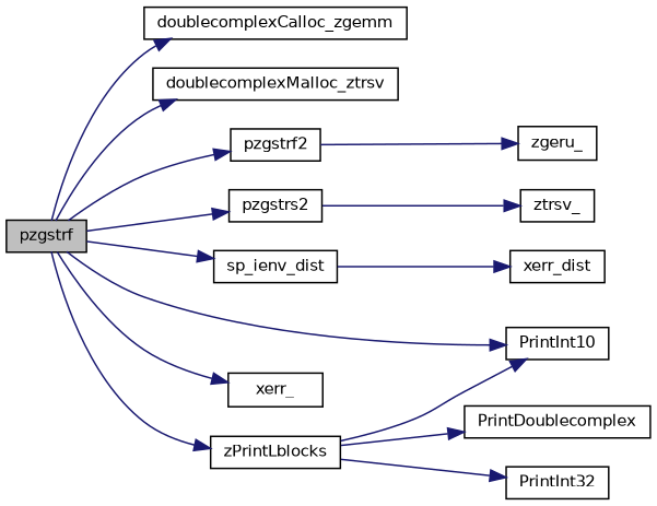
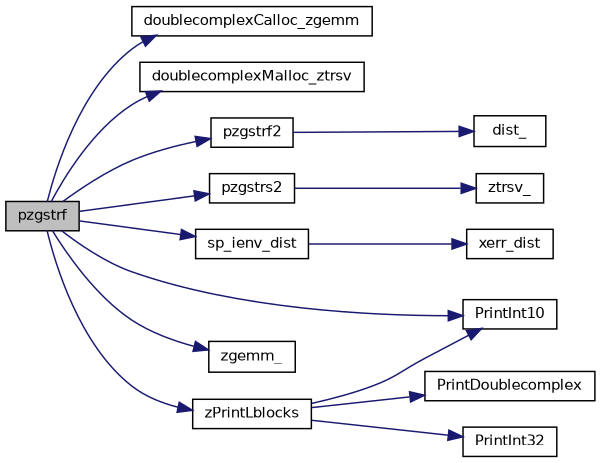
  digraph {
    rankdir=LR
    node [color=black fillcolor=white fontname=Helvetica fontsize=10 shape=record style=filled]
    edge [color=midnightblue fontname=Helvetica fontsize=10 labelfontname=Helvetica labelfontsize=10 style=solid]
    n1 [fillcolor=grey75 fontcolor=black height=0.2 label=pzgstrf width=0.4]
    n2 [height=0.2 label=doublecomplexCalloc_zgemm width=0.4]
    n3 [height=0.2 label=doublecomplexMalloc_ztrsv width=0.4]
    n4 [height=0.2 label=PrintInt10 width=0.4]
    n5 [height=0.2 label=pzgstrf2 width=0.4]
    n6 [height=0.2 label=pzgstrs2 width=0.4]
    n7 [height=0.2 label=sp_ienv_dist width=0.4]
-   n8 [height=0.2 label=xerr_ width=0.4]
+   n8 [height=0.2 label=zgemm_ width=0.4]
    n9 [height=0.2 label=zPrintLblocks width=0.4]
-   n10 [height=0.2 label=zgeru_ width=0.4]
+   n10 [height=0.2 label=dist_ width=0.4]
    n11 [height=0.2 label=ztrsv_ width=0.4]
    n12 [height=0.2 label=xerr_dist width=0.4]
    n13 [height=0.2 label=PrintDoublecomplex width=0.4]
    n14 [height=0.2 label=PrintInt32 width=0.4]
    n1 -> n2
    n1 -> n3
    n1 -> n4
    n1 -> n5
    n1 -> n6
    n1 -> n7
    n1 -> n8
    n1 -> n9
    n5 -> n10
    n6 -> n11
    n7 -> n12
    n9 -> n4
    n9 -> n13
    n9 -> n14
  }
